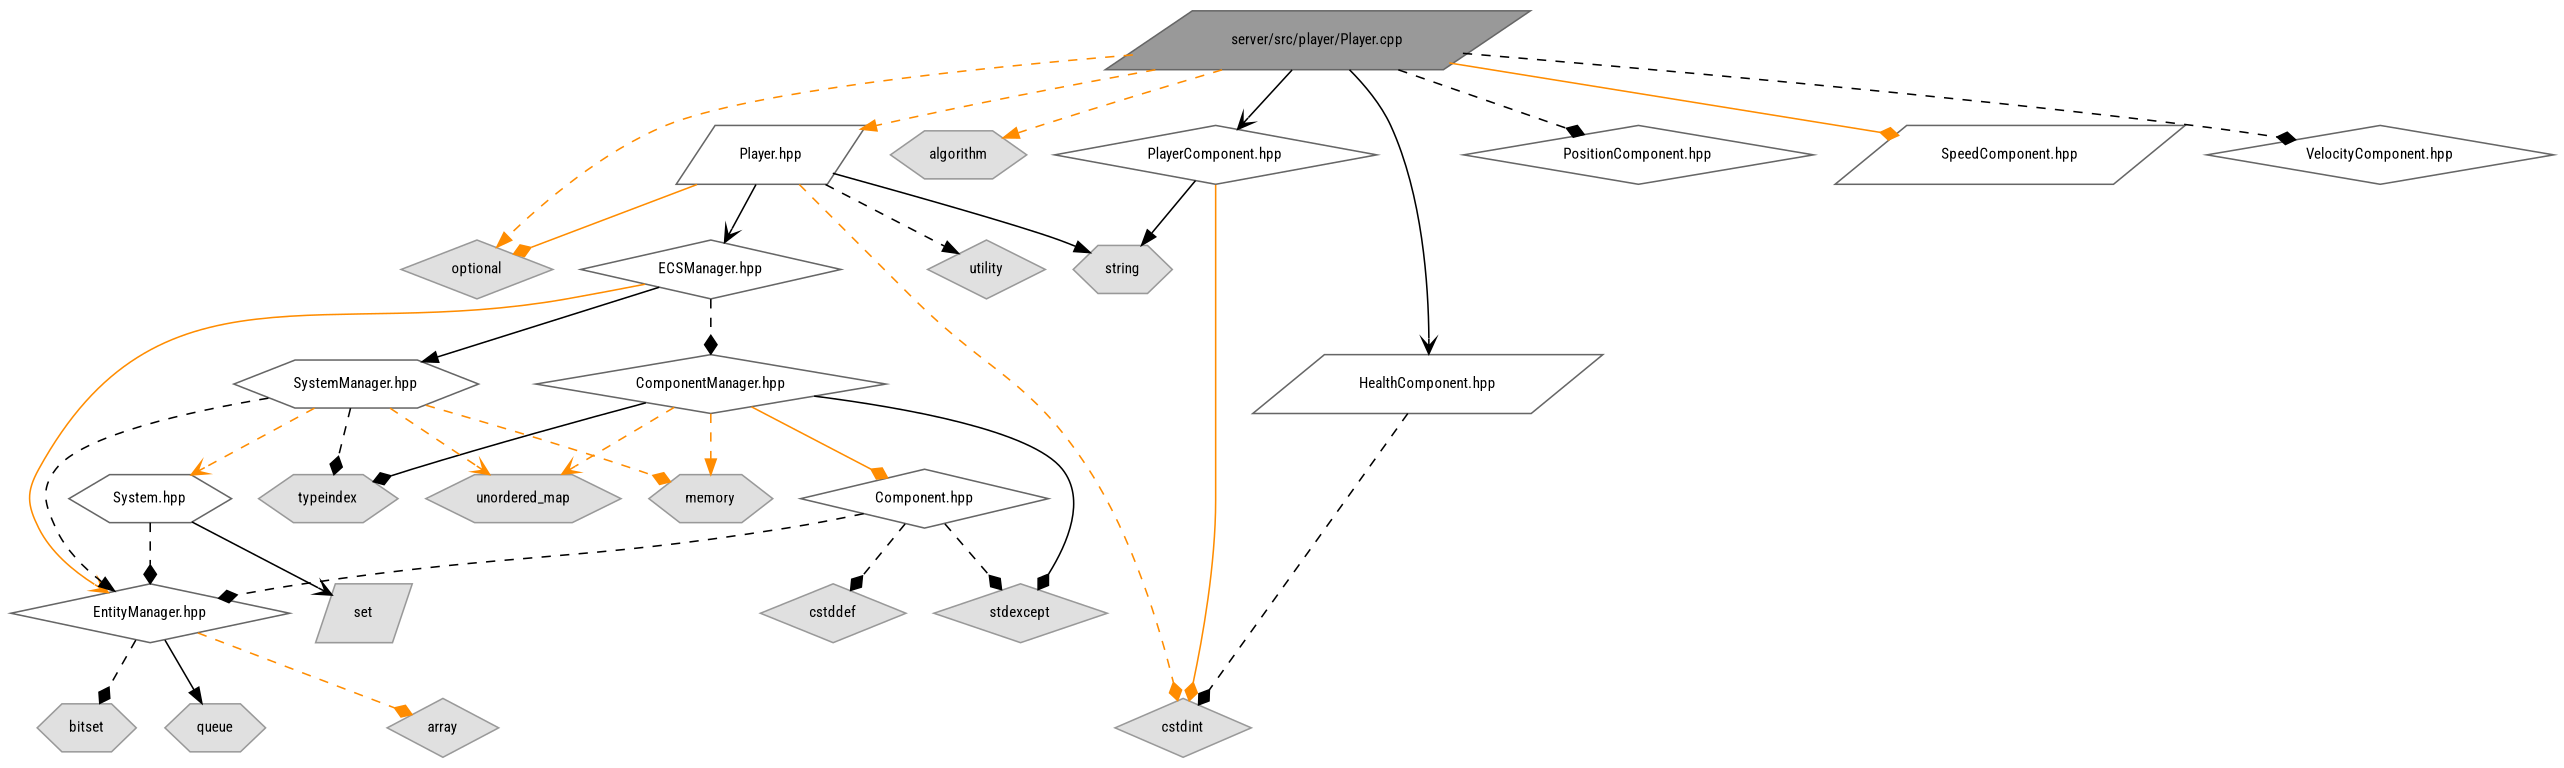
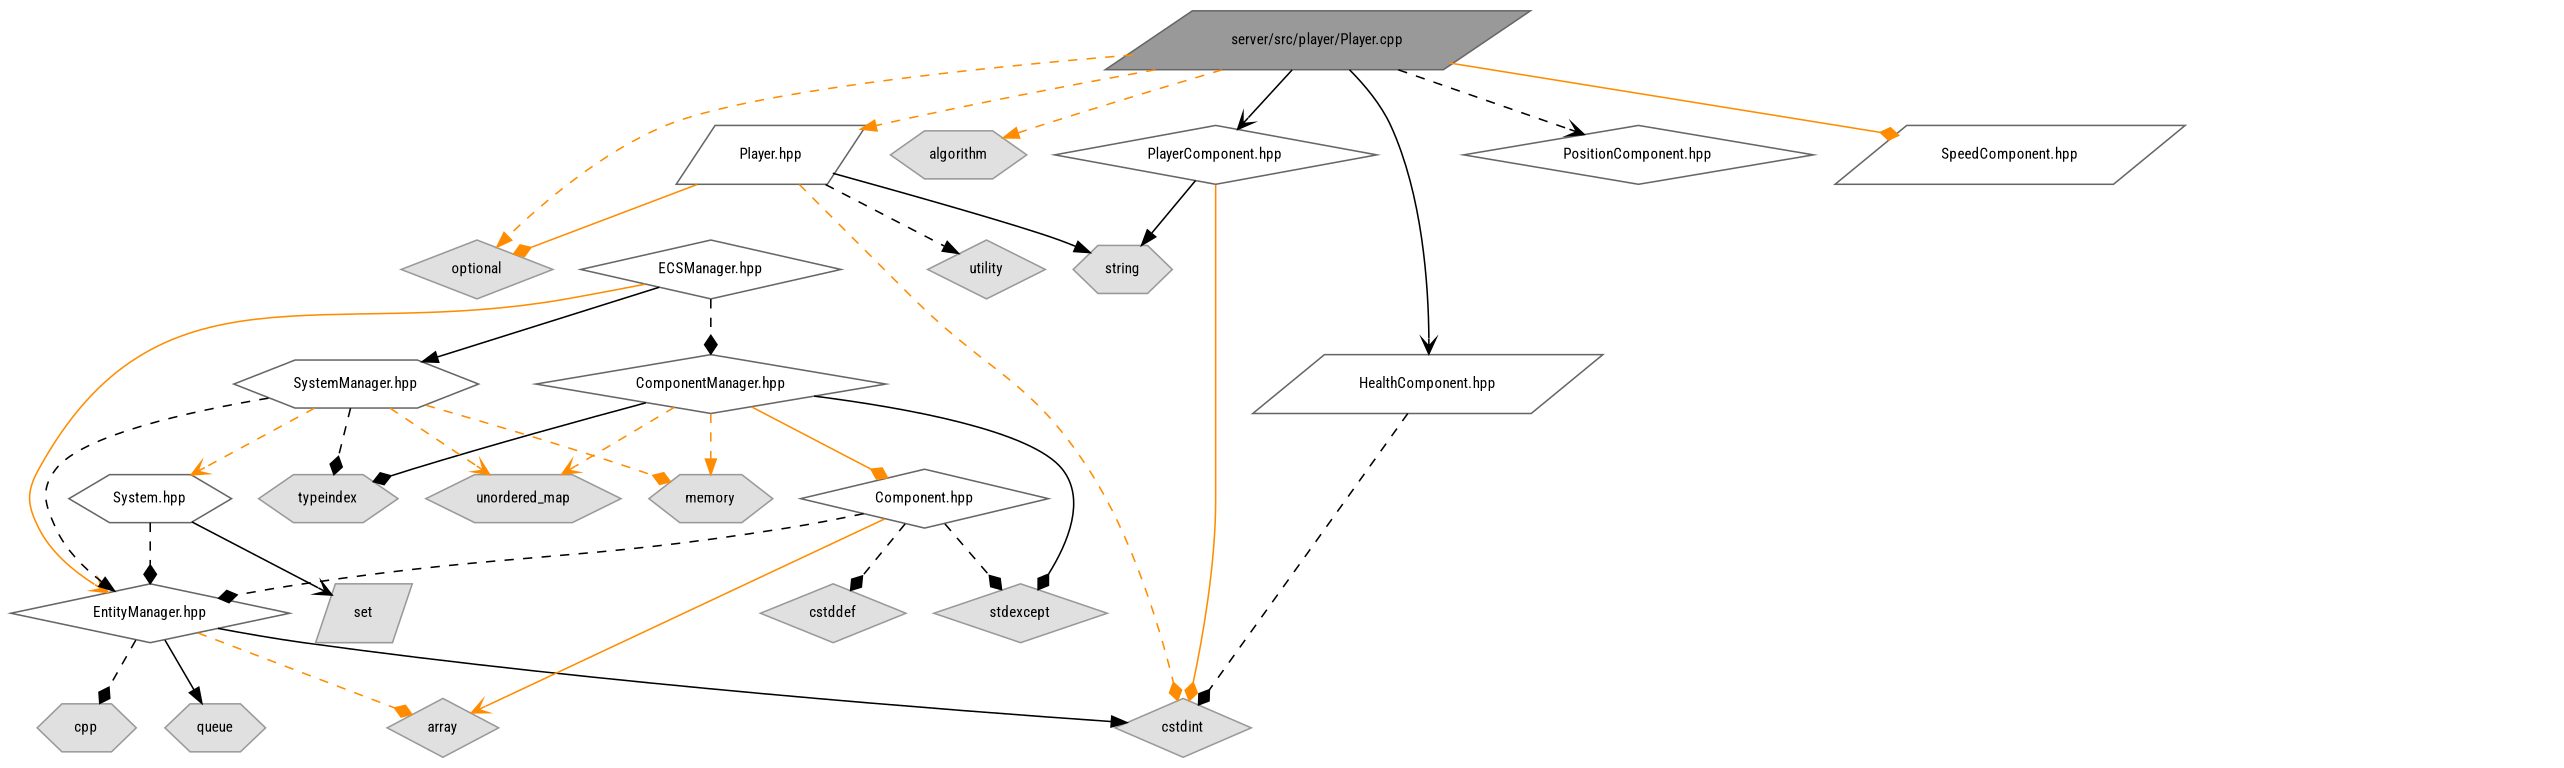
  digraph {
    fontname="Roboto Condensed"
    node [color=grey60 fillcolor="#E0E0E0" fontname="Roboto Condensed" fontsize=10 shape=diamond style=filled]
    edge [arrowhead=diamond color=black fontname="Roboto Condensed" fontsize=10 labelfontname=Helvetica labelfontsize=10 style=dashed]
    n1 [color=gray40 fillcolor=grey60 fontcolor=black height=0.2 label="server/src/player/Player.cpp" shape=parallelogram width=0.4]
    n2 [color=grey40 fillcolor=white height=0.2 label="Player.hpp" shape=parallelogram width=0.4]
    n3 [height=0.2 label=optional width=0.4]
    n4 [height=0.2 label=algorithm shape=hexagon width=0.4]
    n5 [color=grey40 fillcolor=white height=0.2 label="HealthComponent.hpp" shape=parallelogram width=0.4]
    n6 [color=grey40 fillcolor=white height=0.2 label="PlayerComponent.hpp" width=0.4]
    n7 [color=grey40 fillcolor=white height=0.2 label="PositionComponent.hpp" width=0.4]
    n8 [color=grey40 fillcolor=white height=0.2 label="SpeedComponent.hpp" shape=parallelogram width=0.4]
-   n9 [color=grey40 fillcolor=white height=0.2 label="VelocityComponent.hpp" width=0.4]
    n10 [height=0.2 label=cstdint width=0.4]
    n11 [height=0.2 label=string shape=hexagon width=0.4]
    n12 [height=0.2 label=utility width=0.4]
    n13 [color=grey40 fillcolor=white height=0.2 label="ECSManager.hpp" width=0.4]
    n14 [color=grey40 fillcolor=white height=0.2 label="EntityManager.hpp" width=0.4]
    n15 [color=grey40 fillcolor=white height=0.2 label="ComponentManager.hpp" width=0.4]
    n16 [color=grey40 fillcolor=white height=0.2 label="SystemManager.hpp" shape=hexagon width=0.4]
-   n17 [height=0.2 label=bitset shape=hexagon width=0.4]
+   n17 [height=0.2 label=cpp shape=hexagon width=0.4]
    n18 [height=0.2 label=queue shape=hexagon width=0.4]
    n19 [height=0.2 label=array width=0.4]
    n20 [height=0.2 label=memory shape=hexagon width=0.4]
    n21 [height=0.2 label=stdexcept width=0.4]
    n22 [height=0.2 label=typeindex shape=hexagon width=0.4]
    n23 [height=0.2 label=unordered_map shape=hexagon width=0.4]
    n24 [color=grey40 fillcolor=white height=0.2 label="Component.hpp" width=0.4]
    n25 [color=grey40 fillcolor=white height=0.2 label="System.hpp" shape=hexagon width=0.4]
    n26 [height=0.2 label=cstddef width=0.4]
    n27 [height=0.2 label=set shape=parallelogram width=0.4]
    n1 -> n2 [arrowhead=normal color=darkorange]
    n1 -> n3 [arrowhead=normal color=darkorange]
    n1 -> n4 [arrowhead=normal color=darkorange]
    n1 -> n5 [arrowhead=vee style=solid]
    n1 -> n6 [arrowhead=vee style=solid]
-   n1 -> n7
+   n1 -> n7 [arrowhead=vee]
    n1 -> n8 [color=darkorange style=solid]
-   n1 -> n9
    n2 -> n3 [color=darkorange style=solid]
    n2 -> n10 [color=darkorange]
    n2 -> n11 [arrowhead=normal style=solid]
    n2 -> n12 [arrowhead=normal]
-   n2 -> n13 [arrowhead=vee style=solid]
    n5 -> n10
    n6 -> n10 [color=darkorange style=solid]
    n6 -> n11 [arrowhead=normal style=solid]
    n13 -> n14 [arrowhead=vee color=darkorange style=solid]
    n13 -> n15
    n13 -> n16 [arrowhead=normal style=solid]
+   n14 -> n10 [arrowhead=normal style=solid]
    n14 -> n17
    n14 -> n18 [arrowhead=normal style=solid]
    n14 -> n19 [color=darkorange]
    n15 -> n20 [arrowhead=normal color=darkorange]
    n15 -> n21 [style=solid]
    n15 -> n22 [style=solid]
    n15 -> n23 [arrowhead=vee color=darkorange]
    n15 -> n24 [color=darkorange style=solid]
    n16 -> n14 [arrowhead=normal]
    n16 -> n20 [color=darkorange]
    n16 -> n22
    n16 -> n23 [arrowhead=vee color=darkorange]
    n16 -> n25 [arrowhead=vee color=darkorange]
    n24 -> n14
+   n24 -> n19 [arrowhead=vee color=darkorange style=solid]
    n24 -> n21
    n24 -> n26
    n25 -> n14
    n25 -> n27 [arrowhead=vee style=solid]
  }
